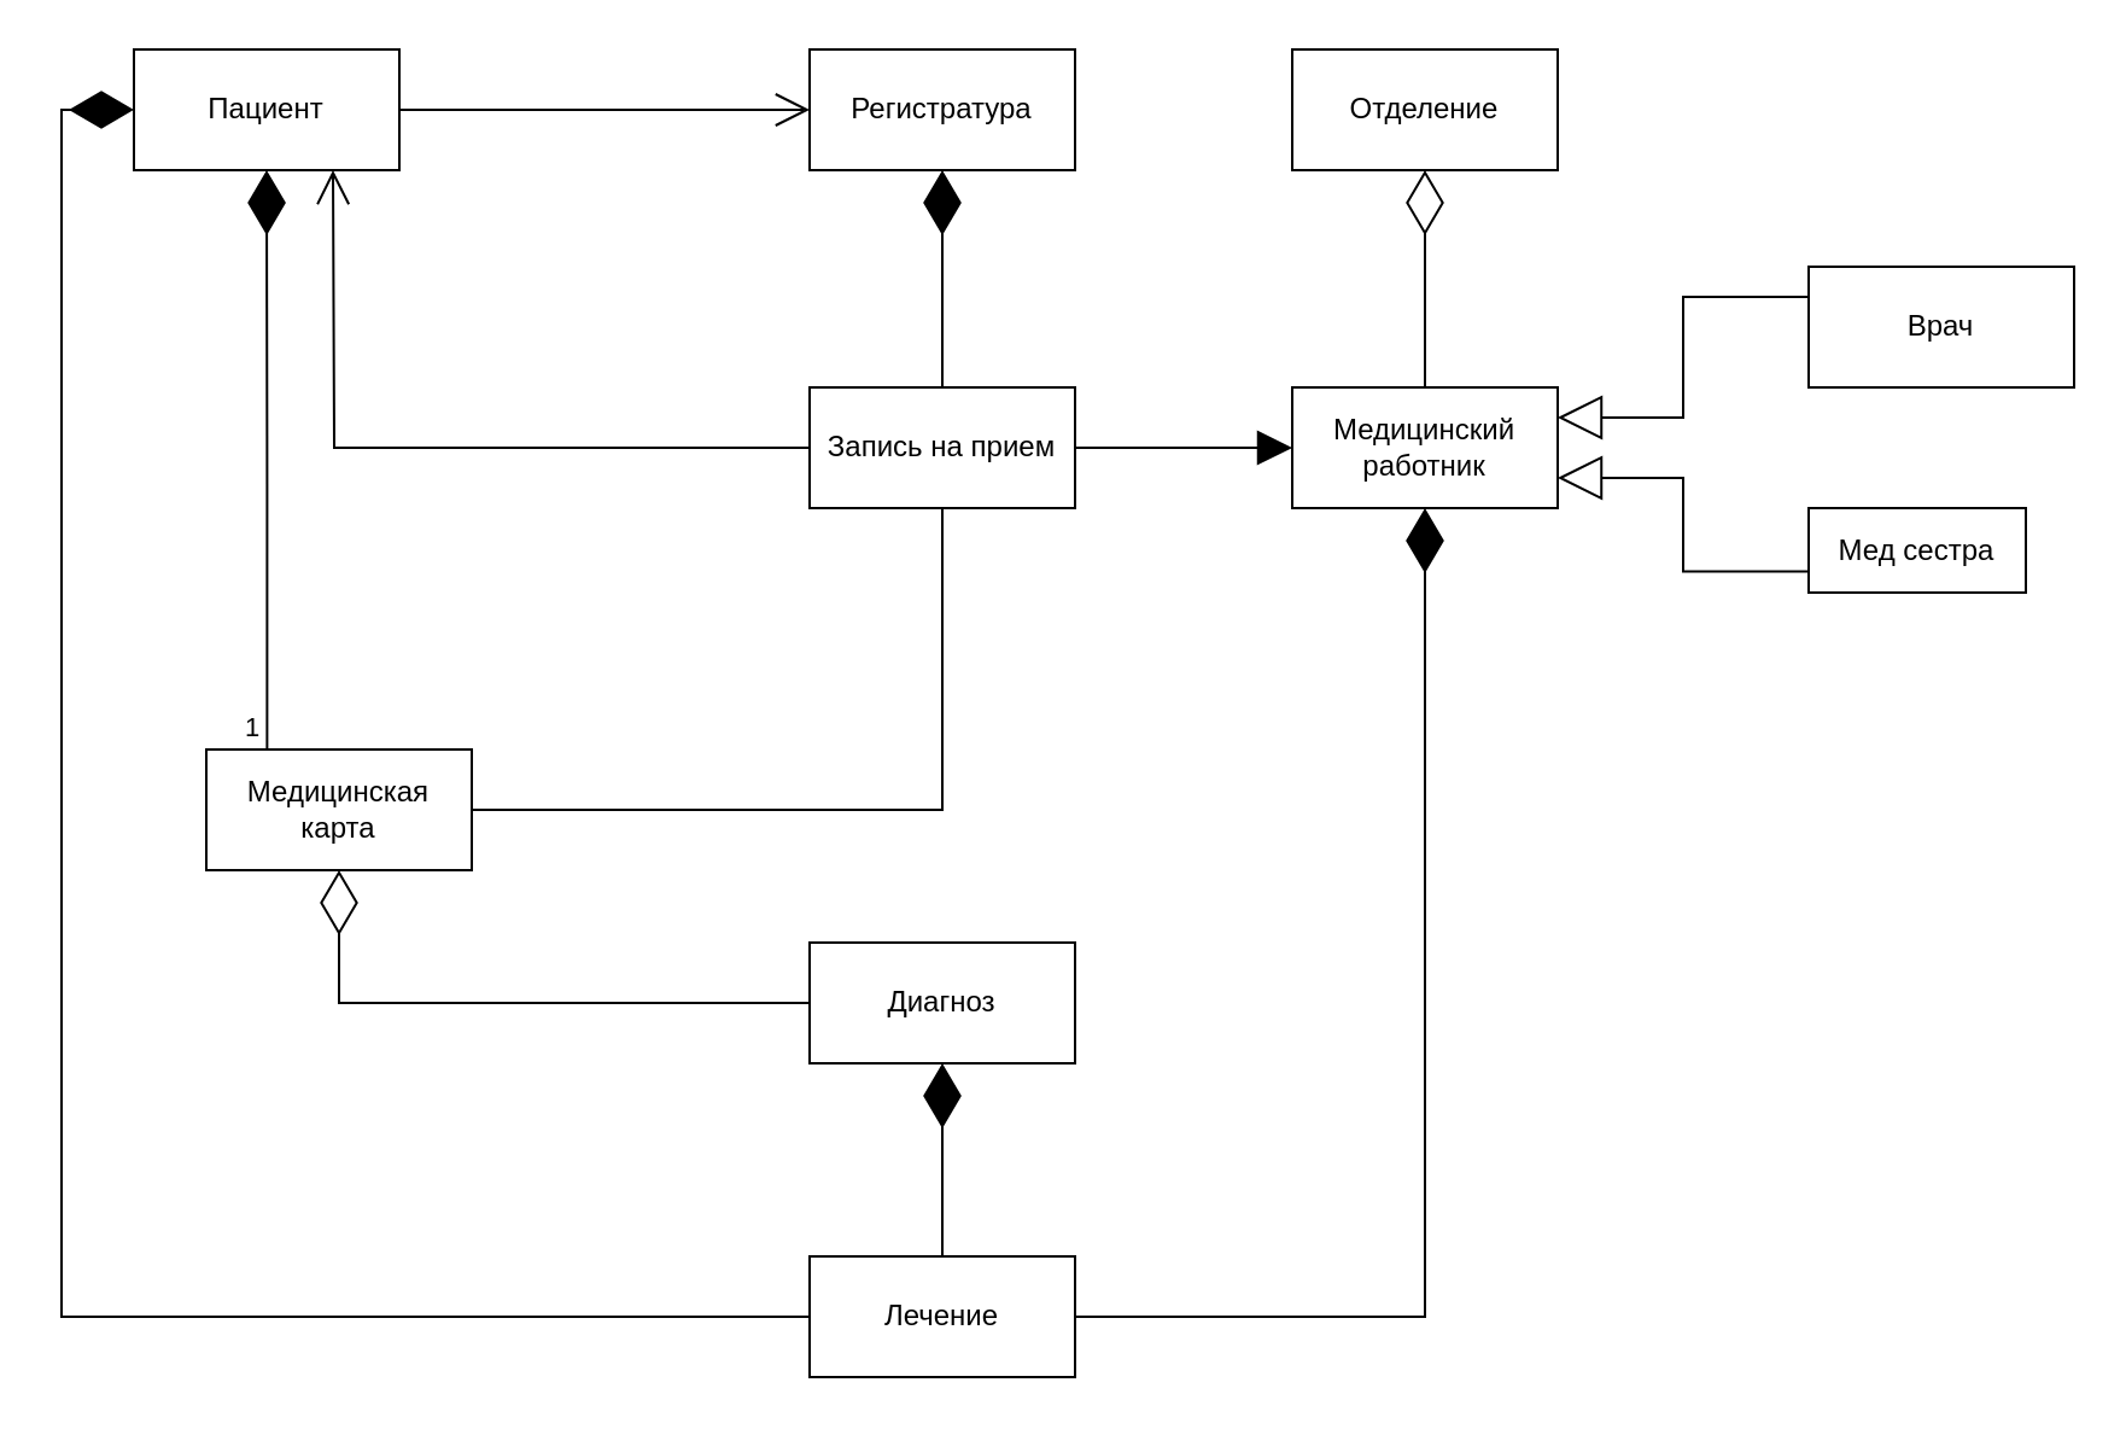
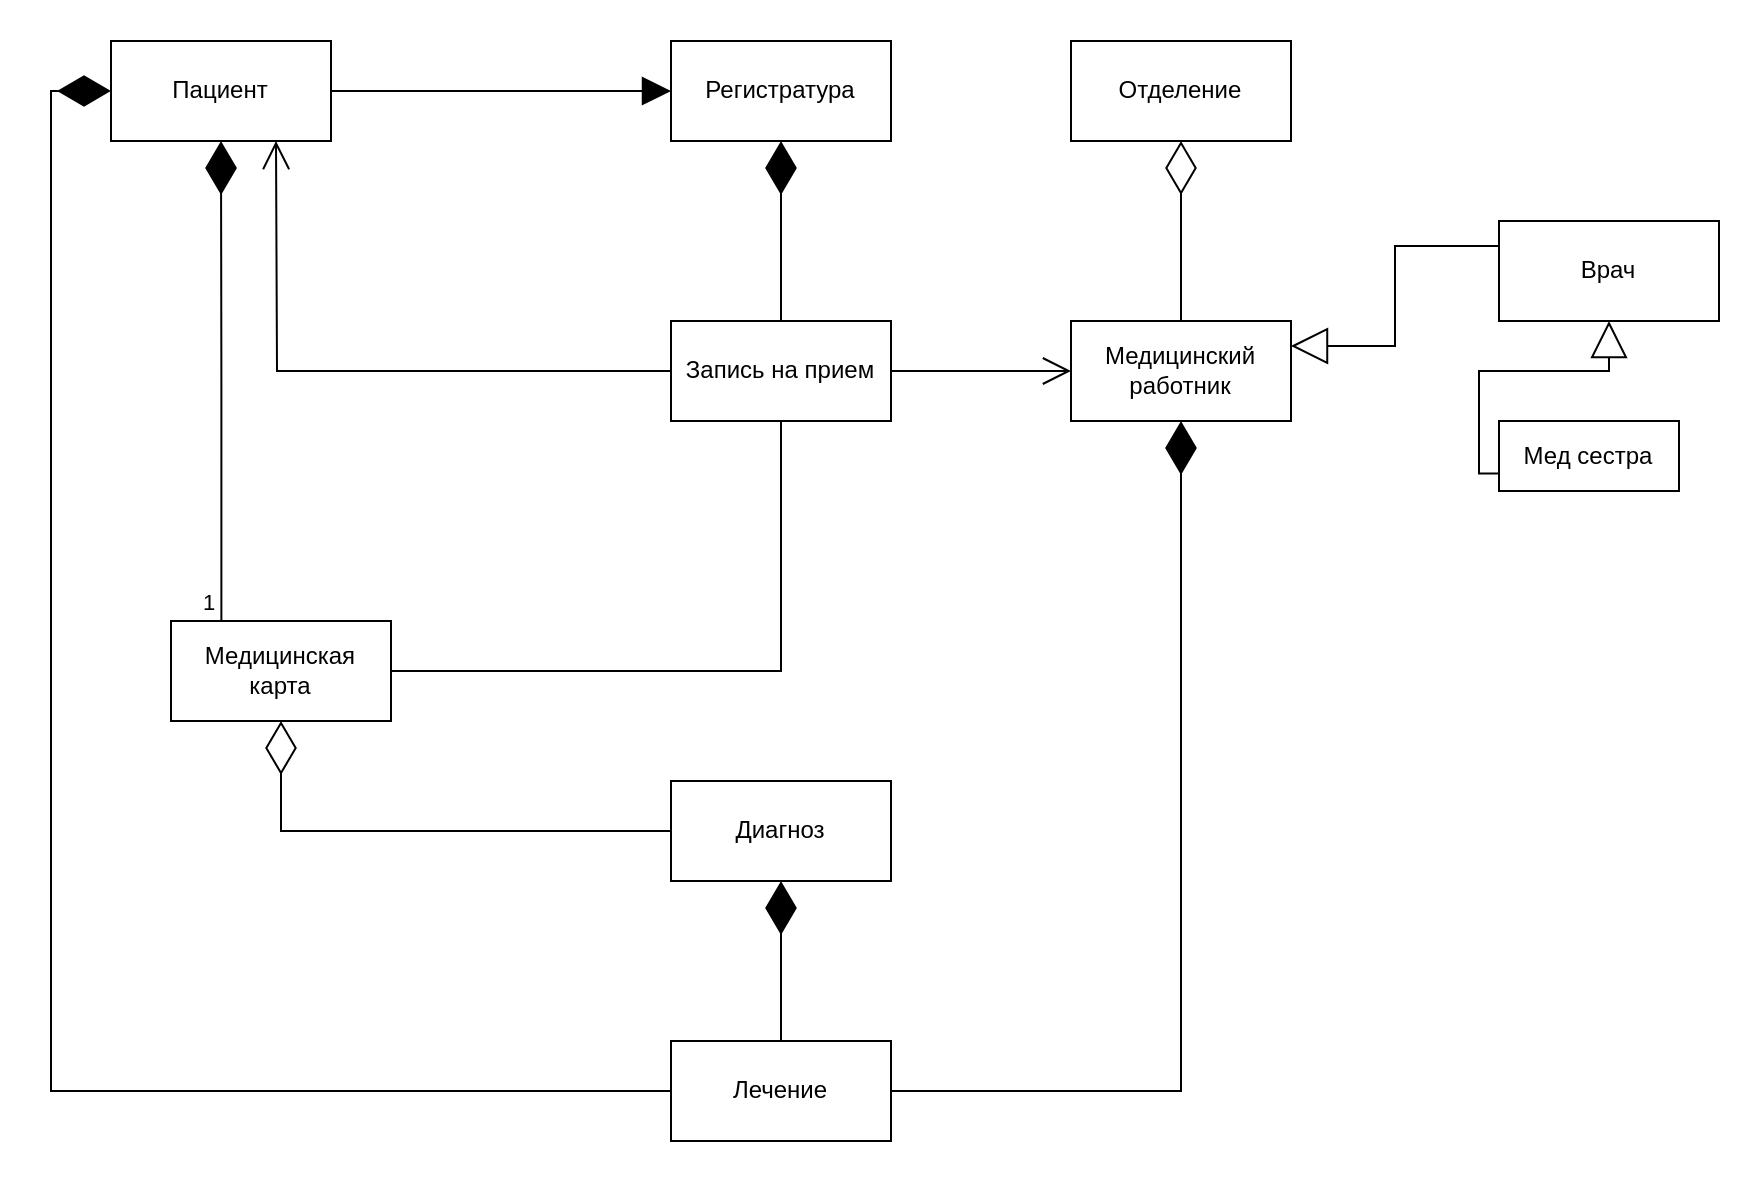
  <mxCell id="0" />
  <mxCell id="1" parent="0" />
  <mxCell id="2" value="Пациент" style="html=1;whiteSpace=wrap;" parent="1" vertex="1"><mxGeometry x="50" y="20" width="110" height="50" as="geometry" /></mxCell>
  <mxCell id="3" value="Запись на прием" style="html=1;whiteSpace=wrap;" parent="1" vertex="1"><mxGeometry x="330" y="160" width="110" height="50" as="geometry" /></mxCell>
  <mxCell id="4" value="Медицинский работник" style="html=1;whiteSpace=wrap;" parent="1" vertex="1"><mxGeometry x="530" y="160" width="110" height="50" as="geometry" /></mxCell>
  <mxCell id="5" style="edgeStyle=orthogonalEdgeStyle;rounded=0;orthogonalLoop=1;jettySize=auto;html=1;entryX=0.5;entryY=1;entryDx=0;entryDy=0;endArrow=none;endFill=0;" edge="1" parent="1" source="6" target="3"><mxGeometry relative="1" as="geometry" /></mxCell>
  <mxCell id="6" value="Медицинская карта" style="html=1;whiteSpace=wrap;" parent="1" vertex="1"><mxGeometry x="80" y="310" width="110" height="50" as="geometry" /></mxCell>
  <mxCell id="7" value="Отделение" style="html=1;whiteSpace=wrap;" parent="1" vertex="1"><mxGeometry x="530" y="20" width="110" height="50" as="geometry" /></mxCell>
- <mxCell id="8" value="" style="endArrow=open;endFill=1;endSize=12;html=1;rounded=0;exitX=1;exitY=0.5;exitDx=0;exitDy=0;entryX=0;entryY=0.5;entryDx=0;entryDy=0;" parent="1" source="2" target="9" edge="1"><mxGeometry width="160" relative="1" as="geometry"><mxPoint x="310" y="300" as="sourcePoint" /><mxPoint x="470" y="300" as="targetPoint" /></mxGeometry></mxCell>
+ <mxCell id="8" value="" style="endArrow=block;endFill=1;endSize=12;html=1;rounded=0;exitX=1;exitY=0.5;exitDx=0;exitDy=0;entryX=0;entryY=0.5;entryDx=0;entryDy=0;" parent="1" source="2" target="9" edge="1"><mxGeometry width="160" relative="1" as="geometry"><mxPoint x="310" y="300" as="sourcePoint" /><mxPoint x="470" y="300" as="targetPoint" /></mxGeometry></mxCell>
  <mxCell id="9" value="Регистратура" style="html=1;whiteSpace=wrap;" parent="1" vertex="1"><mxGeometry x="330" y="20" width="110" height="50" as="geometry" /></mxCell>
  <mxCell id="10" value="" style="endArrow=diamondThin;endFill=1;endSize=24;html=1;rounded=1;exitX=0.229;exitY=0.002;exitDx=0;exitDy=0;entryX=0.5;entryY=1;entryDx=0;entryDy=0;flowAnimation=0;shadow=0;jumpStyle=none;edgeStyle=orthogonalEdgeStyle;exitPerimeter=0;" parent="1" source="6" target="2" edge="1"><mxGeometry width="160" relative="1" as="geometry"><mxPoint x="310" y="200" as="sourcePoint" /><mxPoint x="470" y="200" as="targetPoint" /><Array as="points" /></mxGeometry></mxCell>
  <mxCell id="11" value="&lt;div&gt;1&lt;/div&gt;" style="edgeLabel;html=1;align=center;verticalAlign=middle;resizable=0;points=[];" parent="10" vertex="1" connectable="0"><mxGeometry x="-0.757" y="1" relative="1" as="geometry"><mxPoint x="-6" y="19" as="offset" /></mxGeometry></mxCell>
  <mxCell id="12" value="" style="endArrow=diamondThin;endFill=1;endSize=24;html=1;rounded=0;exitX=0.5;exitY=0;exitDx=0;exitDy=0;entryX=0.5;entryY=1;entryDx=0;entryDy=0;" parent="1" source="3" target="9" edge="1"><mxGeometry width="160" relative="1" as="geometry"><mxPoint x="310" y="200" as="sourcePoint" /><mxPoint x="470" y="200" as="targetPoint" /></mxGeometry></mxCell>
  <mxCell id="13" value="" style="endArrow=diamondThin;endFill=0;endSize=24;html=1;rounded=0;exitX=0.5;exitY=0;exitDx=0;exitDy=0;entryX=0.5;entryY=1;entryDx=0;entryDy=0;" parent="1" source="4" target="7" edge="1"><mxGeometry width="160" relative="1" as="geometry"><mxPoint x="370" y="360" as="sourcePoint" /><mxPoint x="665" y="310" as="targetPoint" /></mxGeometry></mxCell>
- <mxCell id="14" value="" style="endArrow=block;endFill=1;endSize=12;html=1;rounded=0;exitX=1;exitY=0.5;exitDx=0;exitDy=0;entryX=0;entryY=0.5;entryDx=0;entryDy=0;" parent="1" source="3" target="4" edge="1"><mxGeometry width="160" relative="1" as="geometry"><mxPoint x="370" y="360" as="sourcePoint" /><mxPoint x="530" y="360" as="targetPoint" /></mxGeometry></mxCell>
+ <mxCell id="14" value="" style="endArrow=open;endFill=1;endSize=12;html=1;rounded=0;exitX=1;exitY=0.5;exitDx=0;exitDy=0;entryX=0;entryY=0.5;entryDx=0;entryDy=0;" parent="1" source="3" target="4" edge="1"><mxGeometry width="160" relative="1" as="geometry"><mxPoint x="370" y="360" as="sourcePoint" /><mxPoint x="530" y="360" as="targetPoint" /></mxGeometry></mxCell>
  <mxCell id="15" value="" style="endArrow=open;endFill=1;endSize=12;html=1;rounded=0;exitX=0;exitY=0.5;exitDx=0;exitDy=0;entryX=0.75;entryY=1;entryDx=0;entryDy=0;" parent="1" source="3" target="2" edge="1"><mxGeometry width="160" relative="1" as="geometry"><mxPoint x="370" y="220" as="sourcePoint" /><mxPoint x="140" y="185" as="targetPoint" /><Array as="points"><mxPoint x="133" y="185" /></Array></mxGeometry></mxCell>
  <mxCell id="16" value="Диагноз" style="html=1;whiteSpace=wrap;" parent="1" vertex="1"><mxGeometry x="330" y="390" width="110" height="50" as="geometry" /></mxCell>
  <mxCell id="17" value="Лечение" style="html=1;whiteSpace=wrap;" parent="1" vertex="1"><mxGeometry x="330" y="520" width="110" height="50" as="geometry" /></mxCell>
  <mxCell id="18" value="" style="endArrow=diamondThin;endFill=1;endSize=24;html=1;rounded=0;exitX=0;exitY=0.5;exitDx=0;exitDy=0;entryX=0;entryY=0.5;entryDx=0;entryDy=0;" parent="1" source="17" target="2" edge="1"><mxGeometry width="160" relative="1" as="geometry"><mxPoint x="290" y="340" as="sourcePoint" /><mxPoint x="0" y="0" as="targetPoint" /><Array as="points"><mxPoint x="20" y="545" /><mxPoint x="20" y="300" /><mxPoint x="20" y="45" /></Array></mxGeometry></mxCell>
  <mxCell id="19" value="" style="endArrow=diamondThin;endFill=1;endSize=24;html=1;rounded=0;exitX=1;exitY=0.5;exitDx=0;exitDy=0;entryX=0.5;entryY=1;entryDx=0;entryDy=0;" parent="1" source="17" target="4" edge="1"><mxGeometry width="160" relative="1" as="geometry"><mxPoint x="470" y="540" as="sourcePoint" /><mxPoint x="630" y="540" as="targetPoint" /><Array as="points"><mxPoint x="585" y="545" /></Array></mxGeometry></mxCell>
  <mxCell id="20" value="" style="endArrow=diamondThin;endFill=0;endSize=24;html=1;rounded=0;entryX=0.5;entryY=1;entryDx=0;entryDy=0;exitX=0;exitY=0.5;exitDx=0;exitDy=0;" parent="1" source="16" target="6" edge="1"><mxGeometry width="160" relative="1" as="geometry"><mxPoint x="260" y="240" as="sourcePoint" /><mxPoint x="420" y="240" as="targetPoint" /><Array as="points"><mxPoint x="135" y="415" /></Array></mxGeometry></mxCell>
  <mxCell id="21" value="" style="endArrow=diamondThin;endFill=1;endSize=24;html=1;rounded=0;entryX=0.5;entryY=1;entryDx=0;entryDy=0;exitX=0.5;exitY=0;exitDx=0;exitDy=0;" parent="1" source="17" target="16" edge="1"><mxGeometry width="160" relative="1" as="geometry"><mxPoint x="260" y="240" as="sourcePoint" /><mxPoint x="420" y="240" as="targetPoint" /></mxGeometry></mxCell>
  <mxCell id="22" value="" style="endArrow=block;endSize=16;endFill=0;html=1;rounded=0;entryX=1;entryY=0.25;entryDx=0;entryDy=0;exitX=0;exitY=0.25;exitDx=0;exitDy=0;edgeStyle=orthogonalEdgeStyle;" edge="1" parent="1" source="23" target="4"><mxGeometry width="160" relative="1" as="geometry"><mxPoint x="737" y="170" as="sourcePoint" /><mxPoint x="407" y="260" as="targetPoint" /></mxGeometry></mxCell>
  <mxCell id="23" value="Врач" style="html=1;whiteSpace=wrap;" vertex="1" parent="1"><mxGeometry x="744" y="110" width="110" height="50" as="geometry" /></mxCell>
- <mxCell id="24" value="" style="endArrow=block;endSize=16;endFill=0;html=1;rounded=0;entryX=1;entryY=0.75;entryDx=0;entryDy=0;exitX=0;exitY=0.75;exitDx=0;exitDy=0;edgeStyle=orthogonalEdgeStyle;" edge="1" parent="1" source="25" target="4"><mxGeometry width="160" relative="1" as="geometry"><mxPoint x="717" y="200" as="sourcePoint" /><mxPoint x="407" y="260" as="targetPoint" /></mxGeometry></mxCell>
+ <mxCell id="24" value="" style="endArrow=block;endSize=16;endFill=0;html=1;rounded=0;exitX=0;exitY=0.75;exitDx=0;exitDy=0;edgeStyle=orthogonalEdgeStyle;" edge="1" parent="1" source="25" target="23"><mxGeometry width="160" relative="1" as="geometry"><mxPoint x="717" y="200" as="sourcePoint" /><mxPoint x="407" y="260" as="targetPoint" /></mxGeometry></mxCell>
  <mxCell id="25" value="Мед сестра" style="html=1;whiteSpace=wrap;" vertex="1" parent="1"><mxGeometry x="744" y="210" width="90" height="35" as="geometry" /></mxCell>
